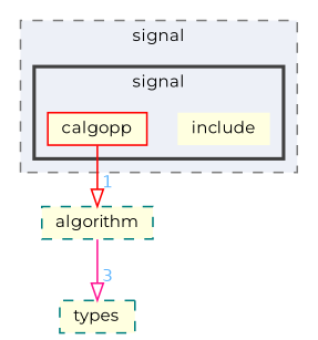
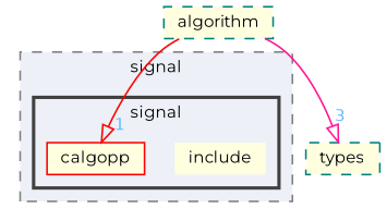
  digraph {
    compound=true
    fontname=Montserrat
    node [color=teal fillcolor=lightyellow fontname=Montserrat fontsize=10 shape=box style=filled]
    edge [arrowhead=onormal fontcolor=steelblue1 fontname=Montserrat fontsize=10 labeldistance=1.5 labelfontname=Helvetica labelfontsize=10]
    n1 [color=darkorange height=0.2 label=include shape=plaintext width=0.4]
    n2 [color=red height=0.2 label=calgopp width=0.4]
    n3 [height=0.2 label=algorithm style="filled,dashed" width=0.4]
    n4 [height=0.2 label=types style="filled,dashed" width=0.4]
    subgraph cluster_1 {
      bgcolor="#edf0f7"
      fontsize=10
      label=signal
      pencolor=grey50
      style="filled,dashed"
      subgraph cluster_2 {
        bgcolor="#edf0f7"
        fontsize=10
        label=signal
        pencolor=grey25
        style="filled,bold"
        n1
        n2
      }
    }
-   n2 -> n3 [color=red headlabel=1]
+   n3 -> n2 [color=red headlabel=1]
    n3 -> n4 [color=deeppink headlabel=3]
  }
